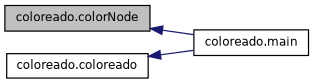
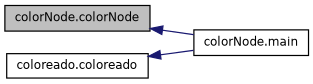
  digraph {
    rankdir=LR
    node [color=black fillcolor=white fontname=Helvetica fontsize=10 shape=record style=filled]
    edge [color=midnightblue dir=back fontname=Helvetica fontsize=10 labelfontname=Helvetica labelfontsize=10 style=solid]
-   n1 [fillcolor=grey75 fontcolor=black height=0.2 label="coloreado.colorNode" width=0.4]
-   n2 [height=0.2 label="coloreado.main" width=0.4]
+   n1 [fillcolor=grey75 fontcolor=black height=0.2 label="colorNode.colorNode" width=0.4]
+   n2 [height=0.2 label="colorNode.main" width=0.4]
    n3 [height=0.2 label="coloreado.coloreado" width=0.4]
    n1 -> n2
    n3 -> n2
  }
